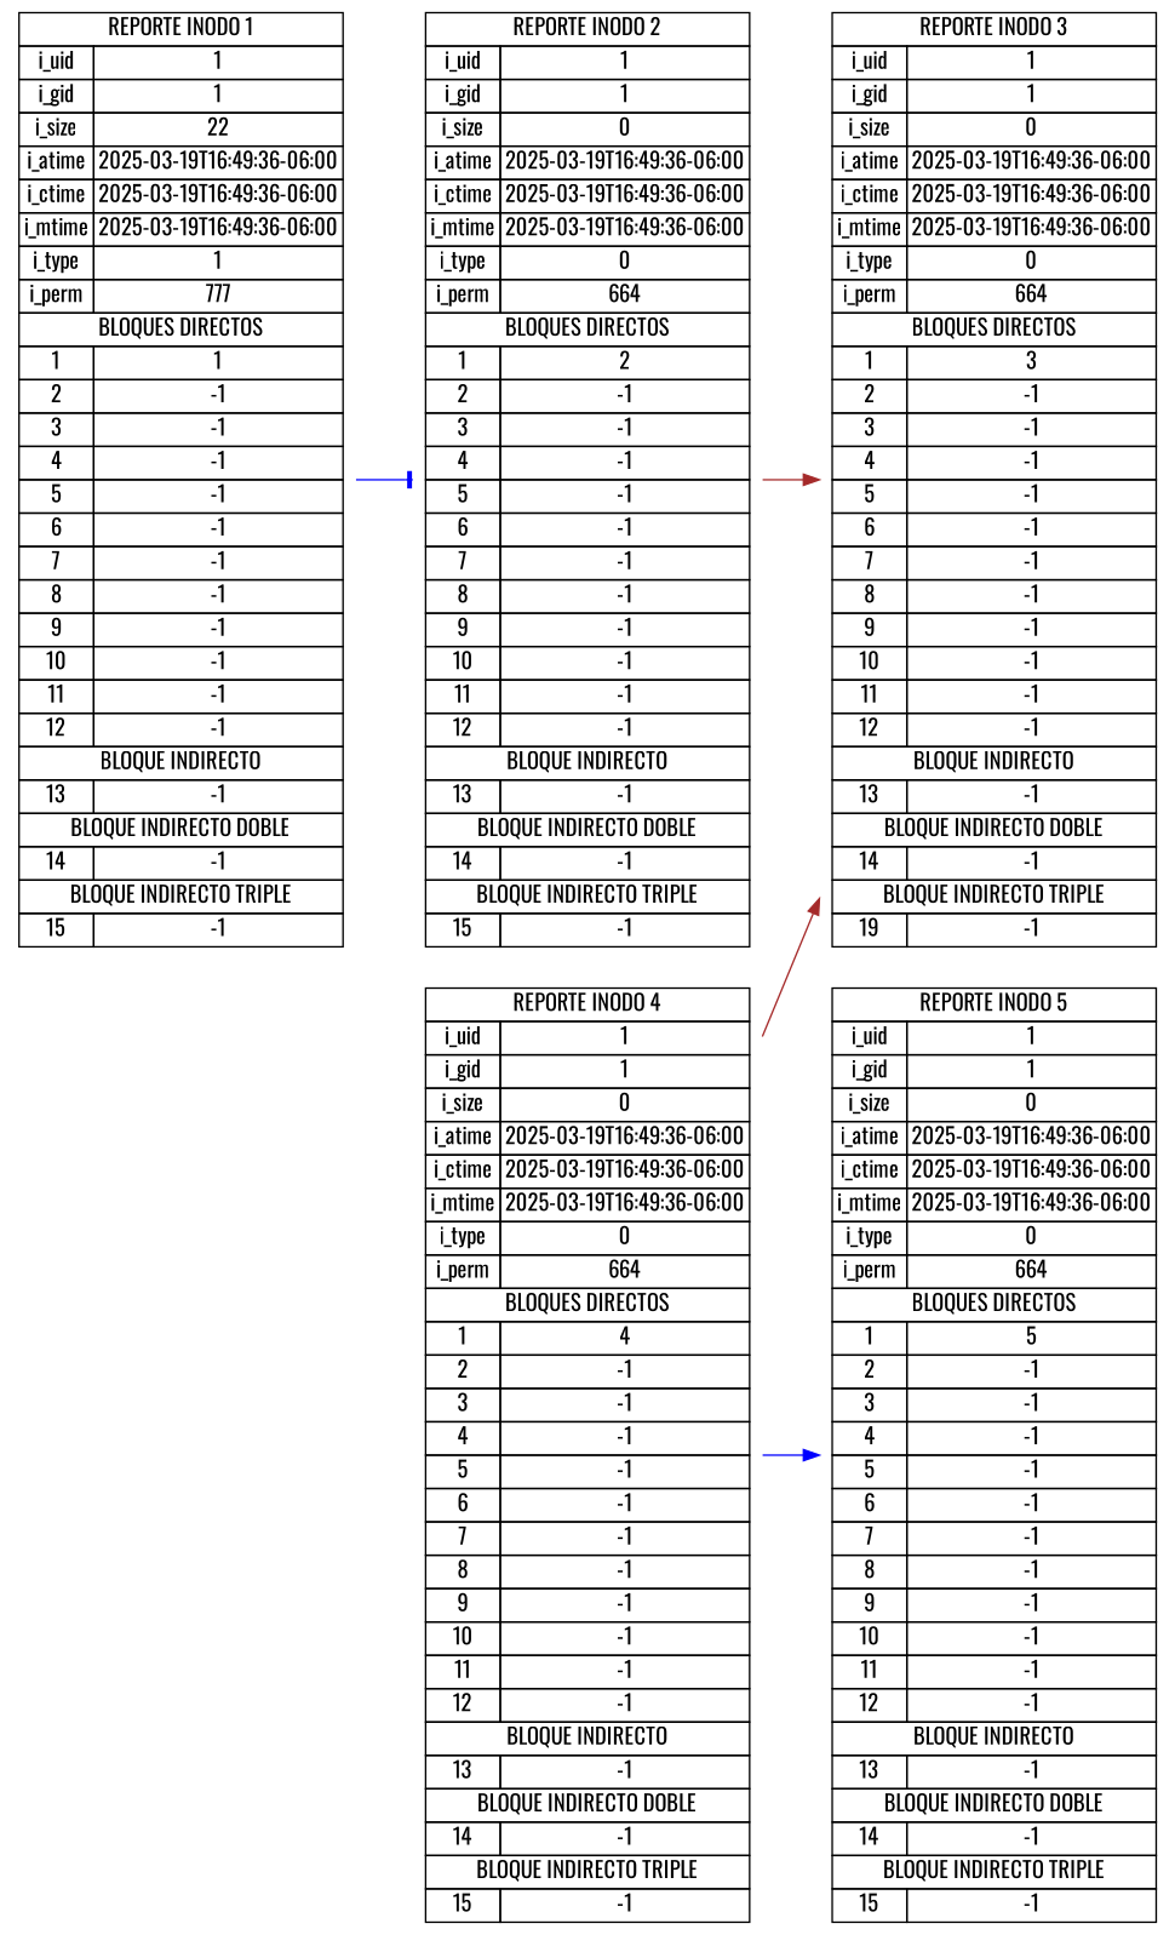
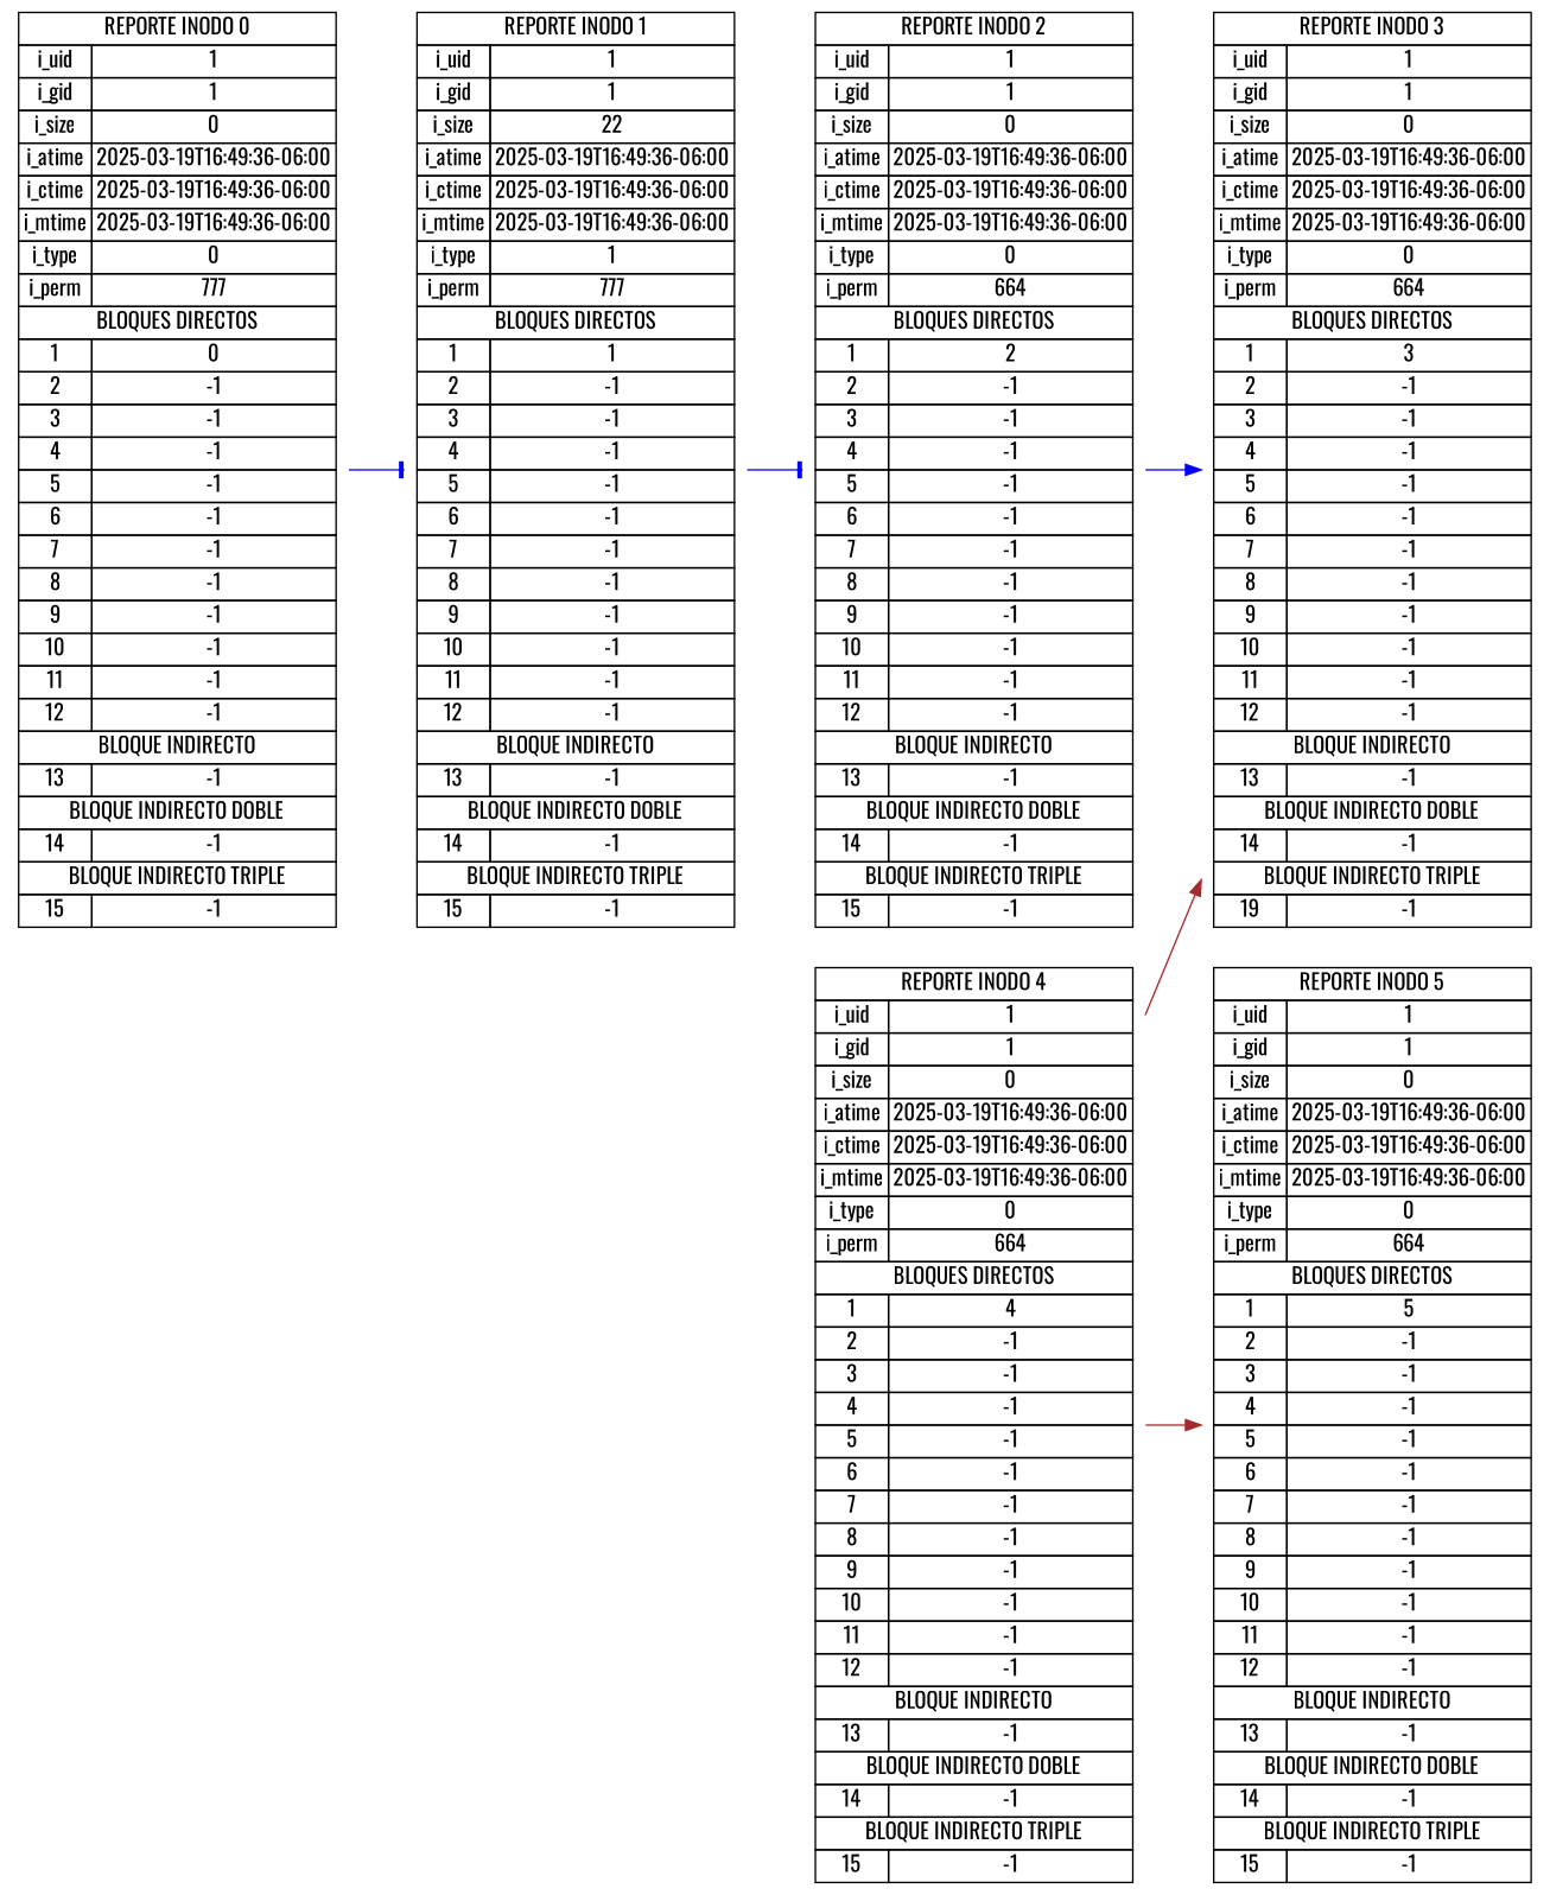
  digraph {
    fontname=Oswald
    rankdir=LR
    node [fontname=Oswald shape=plaintext]
    edge [arrowhead=normal color=blue fontname=Oswald]
+   n1 [label=<             <table border="0" cellborder="1" cellspacing="0">                 <tr><td colspan="2"> REPORTE INODO 0 </td></tr>                 <tr><td>i_uid</td><td>1</td></tr>                 <tr><td>i_gid</td><td>1</td></tr>                 <tr><td>i_size</td><td>0</td></tr>                 <tr><td>i_atime</td><td>2025-03-19T16:49:36-06:00</td></tr>                 <tr><td>i_ctime</td><td>2025-03-19T16:49:36-06:00</td></tr>                 <tr><td>i_mtime</td><td>2025-03-19T16:49:36-06:00</td></tr>                 <tr><td>i_type</td><td>0</td></tr>                 <tr><td>i_perm</td><td>777</td></tr>                 <tr><td colspan="2">BLOQUES DIRECTOS</td></tr>             <tr><td>1</td><td>0</td></tr><tr><td>2</td><td>-1</td></tr><tr><td>3</td><td>-1</td></tr><tr><td>4</td><td>-1</td></tr><tr><td>5</td><td>-1</td></tr><tr><td>6</td><td>-1</td></tr><tr><td>7</td><td>-1</td></tr><tr><td>8</td><td>-1</td></tr><tr><td>9</td><td>-1</td></tr><tr><td>10</td><td>-1</td></tr><tr><td>11</td><td>-1</td></tr><tr><td>12</td><td>-1</td></tr>                 <tr><td colspan="2">BLOQUE INDIRECTO</td></tr>                 <tr><td>13</td><td>-1</td></tr>                 <tr><td colspan="2">BLOQUE INDIRECTO DOBLE</td></tr>                 <tr><td>14</td><td>-1</td></tr>                 <tr><td colspan="2">BLOQUE INDIRECTO TRIPLE</td></tr>                 <tr><td>15</td><td>-1</td></tr>             </table>>]
    n2 [label=<             <table border="0" cellborder="1" cellspacing="0">                 <tr><td colspan="2"> REPORTE INODO 1 </td></tr>                 <tr><td>i_uid</td><td>1</td></tr>                 <tr><td>i_gid</td><td>1</td></tr>                 <tr><td>i_size</td><td>22</td></tr>                 <tr><td>i_atime</td><td>2025-03-19T16:49:36-06:00</td></tr>                 <tr><td>i_ctime</td><td>2025-03-19T16:49:36-06:00</td></tr>                 <tr><td>i_mtime</td><td>2025-03-19T16:49:36-06:00</td></tr>                 <tr><td>i_type</td><td>1</td></tr>                 <tr><td>i_perm</td><td>777</td></tr>                 <tr><td colspan="2">BLOQUES DIRECTOS</td></tr>             <tr><td>1</td><td>1</td></tr><tr><td>2</td><td>-1</td></tr><tr><td>3</td><td>-1</td></tr><tr><td>4</td><td>-1</td></tr><tr><td>5</td><td>-1</td></tr><tr><td>6</td><td>-1</td></tr><tr><td>7</td><td>-1</td></tr><tr><td>8</td><td>-1</td></tr><tr><td>9</td><td>-1</td></tr><tr><td>10</td><td>-1</td></tr><tr><td>11</td><td>-1</td></tr><tr><td>12</td><td>-1</td></tr>                 <tr><td colspan="2">BLOQUE INDIRECTO</td></tr>                 <tr><td>13</td><td>-1</td></tr>                 <tr><td colspan="2">BLOQUE INDIRECTO DOBLE</td></tr>                 <tr><td>14</td><td>-1</td></tr>                 <tr><td colspan="2">BLOQUE INDIRECTO TRIPLE</td></tr>                 <tr><td>15</td><td>-1</td></tr>             </table>>]
    n3 [label=<             <table border="0" cellborder="1" cellspacing="0">                 <tr><td colspan="2"> REPORTE INODO 2 </td></tr>                 <tr><td>i_uid</td><td>1</td></tr>                 <tr><td>i_gid</td><td>1</td></tr>                 <tr><td>i_size</td><td>0</td></tr>                 <tr><td>i_atime</td><td>2025-03-19T16:49:36-06:00</td></tr>                 <tr><td>i_ctime</td><td>2025-03-19T16:49:36-06:00</td></tr>                 <tr><td>i_mtime</td><td>2025-03-19T16:49:36-06:00</td></tr>                 <tr><td>i_type</td><td>0</td></tr>                 <tr><td>i_perm</td><td>664</td></tr>                 <tr><td colspan="2">BLOQUES DIRECTOS</td></tr>             <tr><td>1</td><td>2</td></tr><tr><td>2</td><td>-1</td></tr><tr><td>3</td><td>-1</td></tr><tr><td>4</td><td>-1</td></tr><tr><td>5</td><td>-1</td></tr><tr><td>6</td><td>-1</td></tr><tr><td>7</td><td>-1</td></tr><tr><td>8</td><td>-1</td></tr><tr><td>9</td><td>-1</td></tr><tr><td>10</td><td>-1</td></tr><tr><td>11</td><td>-1</td></tr><tr><td>12</td><td>-1</td></tr>                 <tr><td colspan="2">BLOQUE INDIRECTO</td></tr>                 <tr><td>13</td><td>-1</td></tr>                 <tr><td colspan="2">BLOQUE INDIRECTO DOBLE</td></tr>                 <tr><td>14</td><td>-1</td></tr>                 <tr><td colspan="2">BLOQUE INDIRECTO TRIPLE</td></tr>                 <tr><td>15</td><td>-1</td></tr>             </table>>]
    n4 [label=<             <table border="0" cellborder="1" cellspacing="0">                 <tr><td colspan="2"> REPORTE INODO 3 </td></tr>                 <tr><td>i_uid</td><td>1</td></tr>                 <tr><td>i_gid</td><td>1</td></tr>                 <tr><td>i_size</td><td>0</td></tr>                 <tr><td>i_atime</td><td>2025-03-19T16:49:36-06:00</td></tr>                 <tr><td>i_ctime</td><td>2025-03-19T16:49:36-06:00</td></tr>                 <tr><td>i_mtime</td><td>2025-03-19T16:49:36-06:00</td></tr>                 <tr><td>i_type</td><td>0</td></tr>                 <tr><td>i_perm</td><td>664</td></tr>                 <tr><td colspan="2">BLOQUES DIRECTOS</td></tr>             <tr><td>1</td><td>3</td></tr><tr><td>2</td><td>-1</td></tr><tr><td>3</td><td>-1</td></tr><tr><td>4</td><td>-1</td></tr><tr><td>5</td><td>-1</td></tr><tr><td>6</td><td>-1</td></tr><tr><td>7</td><td>-1</td></tr><tr><td>8</td><td>-1</td></tr><tr><td>9</td><td>-1</td></tr><tr><td>10</td><td>-1</td></tr><tr><td>11</td><td>-1</td></tr><tr><td>12</td><td>-1</td></tr>                 <tr><td colspan="2">BLOQUE INDIRECTO</td></tr>                 <tr><td>13</td><td>-1</td></tr>                 <tr><td colspan="2">BLOQUE INDIRECTO DOBLE</td></tr>                 <tr><td>14</td><td>-1</td></tr>                 <tr><td colspan="2">BLOQUE INDIRECTO TRIPLE</td></tr>                 <tr><td>19</td><td>-1</td></tr>             </table>>]
    n5 [label=<             <table border="0" cellborder="1" cellspacing="0">                 <tr><td colspan="2"> REPORTE INODO 4 </td></tr>                 <tr><td>i_uid</td><td>1</td></tr>                 <tr><td>i_gid</td><td>1</td></tr>                 <tr><td>i_size</td><td>0</td></tr>                 <tr><td>i_atime</td><td>2025-03-19T16:49:36-06:00</td></tr>                 <tr><td>i_ctime</td><td>2025-03-19T16:49:36-06:00</td></tr>                 <tr><td>i_mtime</td><td>2025-03-19T16:49:36-06:00</td></tr>                 <tr><td>i_type</td><td>0</td></tr>                 <tr><td>i_perm</td><td>664</td></tr>                 <tr><td colspan="2">BLOQUES DIRECTOS</td></tr>             <tr><td>1</td><td>4</td></tr><tr><td>2</td><td>-1</td></tr><tr><td>3</td><td>-1</td></tr><tr><td>4</td><td>-1</td></tr><tr><td>5</td><td>-1</td></tr><tr><td>6</td><td>-1</td></tr><tr><td>7</td><td>-1</td></tr><tr><td>8</td><td>-1</td></tr><tr><td>9</td><td>-1</td></tr><tr><td>10</td><td>-1</td></tr><tr><td>11</td><td>-1</td></tr><tr><td>12</td><td>-1</td></tr>                 <tr><td colspan="2">BLOQUE INDIRECTO</td></tr>                 <tr><td>13</td><td>-1</td></tr>                 <tr><td colspan="2">BLOQUE INDIRECTO DOBLE</td></tr>                 <tr><td>14</td><td>-1</td></tr>                 <tr><td colspan="2">BLOQUE INDIRECTO TRIPLE</td></tr>                 <tr><td>15</td><td>-1</td></tr>             </table>>]
    n6 [label=<             <table border="0" cellborder="1" cellspacing="0">                 <tr><td colspan="2"> REPORTE INODO 5 </td></tr>                 <tr><td>i_uid</td><td>1</td></tr>                 <tr><td>i_gid</td><td>1</td></tr>                 <tr><td>i_size</td><td>0</td></tr>                 <tr><td>i_atime</td><td>2025-03-19T16:49:36-06:00</td></tr>                 <tr><td>i_ctime</td><td>2025-03-19T16:49:36-06:00</td></tr>                 <tr><td>i_mtime</td><td>2025-03-19T16:49:36-06:00</td></tr>                 <tr><td>i_type</td><td>0</td></tr>                 <tr><td>i_perm</td><td>664</td></tr>                 <tr><td colspan="2">BLOQUES DIRECTOS</td></tr>             <tr><td>1</td><td>5</td></tr><tr><td>2</td><td>-1</td></tr><tr><td>3</td><td>-1</td></tr><tr><td>4</td><td>-1</td></tr><tr><td>5</td><td>-1</td></tr><tr><td>6</td><td>-1</td></tr><tr><td>7</td><td>-1</td></tr><tr><td>8</td><td>-1</td></tr><tr><td>9</td><td>-1</td></tr><tr><td>10</td><td>-1</td></tr><tr><td>11</td><td>-1</td></tr><tr><td>12</td><td>-1</td></tr>                 <tr><td colspan="2">BLOQUE INDIRECTO</td></tr>                 <tr><td>13</td><td>-1</td></tr>                 <tr><td colspan="2">BLOQUE INDIRECTO DOBLE</td></tr>                 <tr><td>14</td><td>-1</td></tr>                 <tr><td colspan="2">BLOQUE INDIRECTO TRIPLE</td></tr>                 <tr><td>15</td><td>-1</td></tr>             </table>>]
+   n1 -> n2 [arrowhead=tee]
    n2 -> n3 [arrowhead=tee]
-   n3 -> n4 [color=brown]
+   n3 -> n4
    n5 -> n4 [color=brown]
-   n5 -> n6
+   n5 -> n6 [color=brown]
  }
